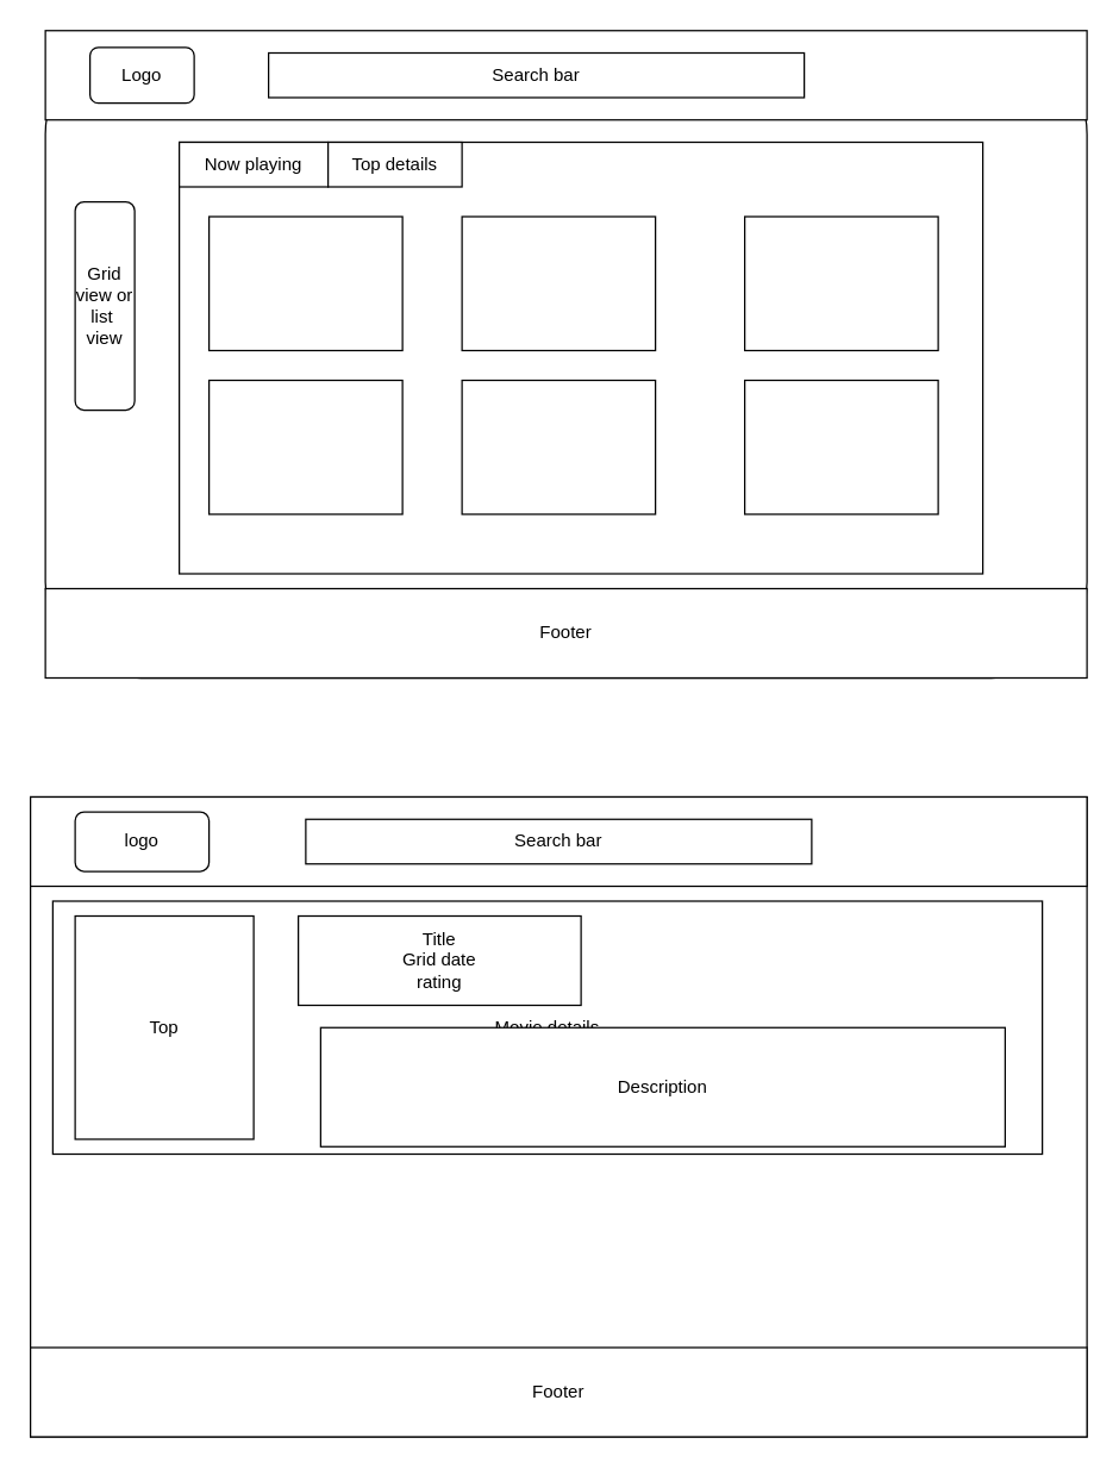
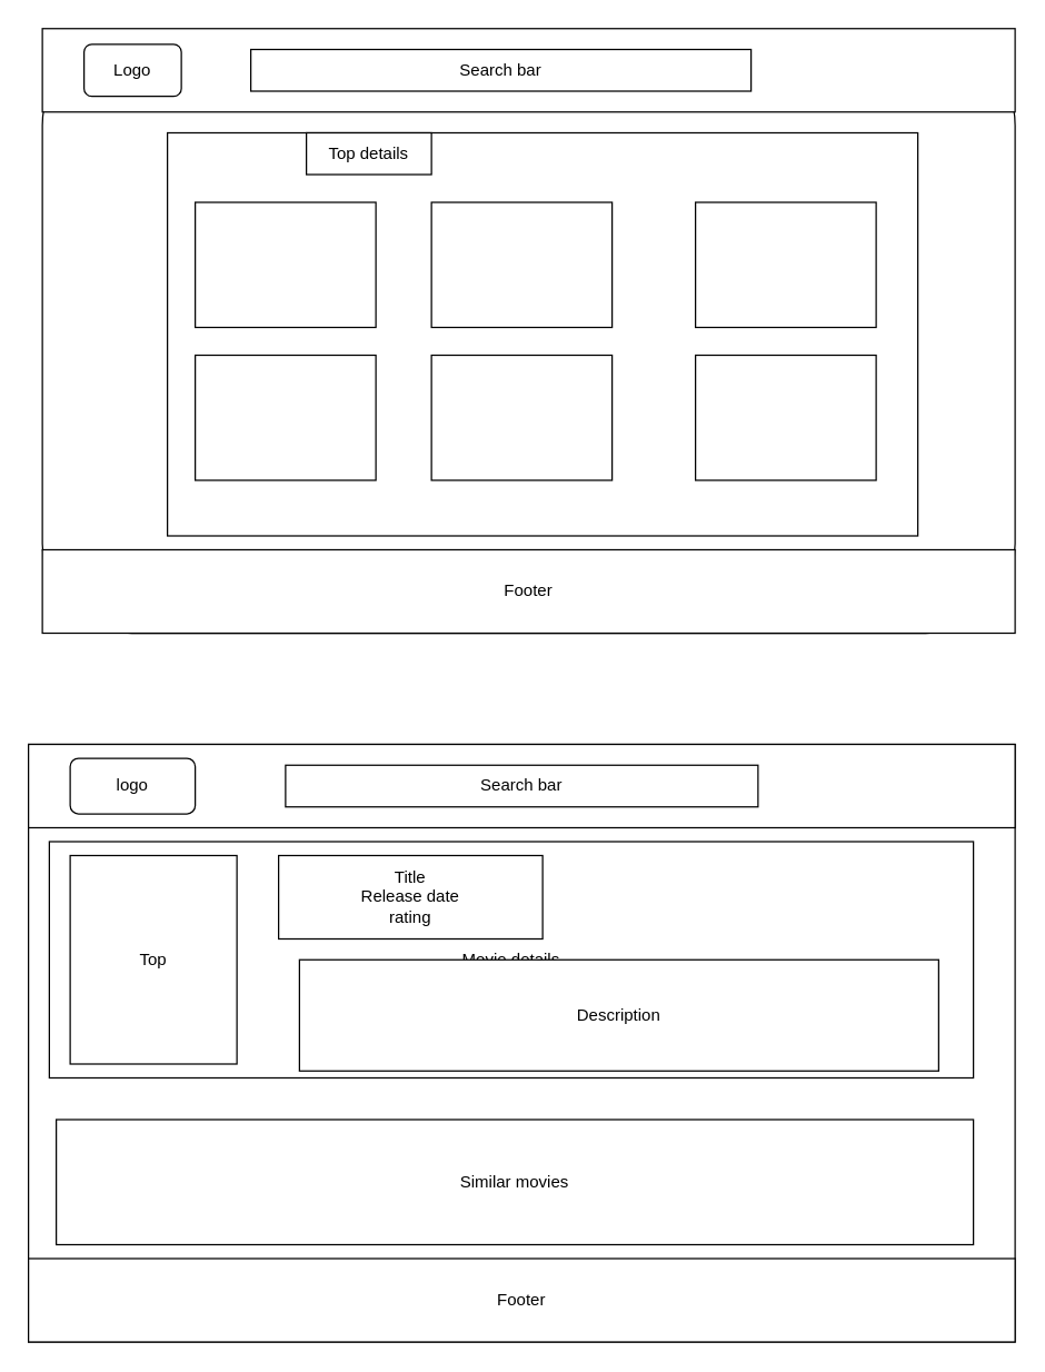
  <mxCell id="0" />
  <mxCell id="1" parent="0" />
  <mxCell id="2" value="" style="rounded=1;whiteSpace=wrap;html=1;" vertex="1" parent="1"><mxGeometry x="30" y="25" width="700" height="430" as="geometry" /></mxCell>
  <mxCell id="3" value="" style="rounded=0;whiteSpace=wrap;html=1;" vertex="1" parent="1"><mxGeometry x="30" y="20" width="700" height="60" as="geometry" /></mxCell>
  <mxCell id="4" value="Search bar" style="rounded=0;whiteSpace=wrap;html=1;" vertex="1" parent="1"><mxGeometry x="180" y="35" width="360" height="30" as="geometry" /></mxCell>
- <mxCell id="5" value="Grid&lt;br&gt;view or list&amp;nbsp;&lt;br&gt;view" style="rounded=1;whiteSpace=wrap;html=1;" vertex="1" parent="1"><mxGeometry x="50" y="135" width="40" height="140" as="geometry" /></mxCell>
  <mxCell id="6" value="" style="rounded=0;whiteSpace=wrap;html=1;" vertex="1" parent="1"><mxGeometry x="120" y="95" width="540" height="290" as="geometry" /></mxCell>
  <mxCell id="7" value="" style="rounded=0;whiteSpace=wrap;html=1;" vertex="1" parent="1"><mxGeometry x="20" y="535" width="710" height="430" as="geometry" /></mxCell>
  <mxCell id="8" value="" style="rounded=0;whiteSpace=wrap;html=1;" vertex="1" parent="1"><mxGeometry x="20" y="535" width="710" height="60" as="geometry" /></mxCell>
  <mxCell id="9" value="logo" style="rounded=1;whiteSpace=wrap;html=1;" vertex="1" parent="1"><mxGeometry x="50" y="545" width="90" height="40" as="geometry" /></mxCell>
+ <mxCell id="10" value="Similar movies" style="rounded=0;whiteSpace=wrap;html=1;" vertex="1" parent="1"><mxGeometry x="40" y="805" width="660" height="90" as="geometry" /></mxCell>
  <mxCell id="11" value="Footer" style="rounded=0;whiteSpace=wrap;html=1;" vertex="1" parent="1"><mxGeometry x="20" y="905" width="710" height="60" as="geometry" /></mxCell>
  <mxCell id="12" value="Footer" style="rounded=0;whiteSpace=wrap;html=1;" vertex="1" parent="1"><mxGeometry x="30" y="395" width="700" height="60" as="geometry" /></mxCell>
  <mxCell id="13" value="Movie details" style="rounded=0;whiteSpace=wrap;html=1;" vertex="1" parent="1"><mxGeometry x="35" y="605" width="665" height="170" as="geometry" /></mxCell>
  <mxCell id="14" value="Logo" style="rounded=1;whiteSpace=wrap;html=1;" vertex="1" parent="1"><mxGeometry x="60" y="31.25" width="70" height="37.5" as="geometry" /></mxCell>
- <mxCell id="15" value="Now playing" style="rounded=0;whiteSpace=wrap;html=1;" vertex="1" parent="1"><mxGeometry x="120" y="95" width="100" height="30" as="geometry" /></mxCell>
  <mxCell id="16" value="Top details" style="rounded=0;whiteSpace=wrap;html=1;" vertex="1" parent="1"><mxGeometry x="220" y="95" width="90" height="30" as="geometry" /></mxCell>
  <mxCell id="17" value="Top" style="rounded=0;whiteSpace=wrap;html=1;" vertex="1" parent="1"><mxGeometry x="50" y="615" width="120" height="150" as="geometry" /></mxCell>
  <mxCell id="18" value="Description" style="rounded=0;whiteSpace=wrap;html=1;" vertex="1" parent="1"><mxGeometry x="215" y="690" width="460" height="80" as="geometry" /></mxCell>
- <mxCell id="19" value="Title&lt;br&gt;Grid date&lt;br&gt;rating" style="rounded=0;whiteSpace=wrap;html=1;" vertex="1" parent="1"><mxGeometry x="200" y="615" width="190" height="60" as="geometry" /></mxCell>
+ <mxCell id="19" value="Title&lt;br&gt;Release date&lt;br&gt;rating" style="rounded=0;whiteSpace=wrap;html=1;" vertex="1" parent="1"><mxGeometry x="200" y="615" width="190" height="60" as="geometry" /></mxCell>
  <mxCell id="20" value="" style="rounded=0;whiteSpace=wrap;html=1;" vertex="1" parent="1"><mxGeometry x="140" y="145" width="130" height="90" as="geometry" /></mxCell>
  <mxCell id="21" value="" style="rounded=0;whiteSpace=wrap;html=1;" vertex="1" parent="1"><mxGeometry x="310" y="145" width="130" height="90" as="geometry" /></mxCell>
  <mxCell id="22" value="" style="rounded=0;whiteSpace=wrap;html=1;" vertex="1" parent="1"><mxGeometry x="500" y="145" width="130" height="90" as="geometry" /></mxCell>
  <mxCell id="23" value="" style="rounded=0;whiteSpace=wrap;html=1;" vertex="1" parent="1"><mxGeometry x="140" y="255" width="130" height="90" as="geometry" /></mxCell>
  <mxCell id="24" value="" style="rounded=0;whiteSpace=wrap;html=1;" vertex="1" parent="1"><mxGeometry x="310" y="255" width="130" height="90" as="geometry" /></mxCell>
  <mxCell id="25" value="" style="rounded=0;whiteSpace=wrap;html=1;" vertex="1" parent="1"><mxGeometry x="500" y="255" width="130" height="90" as="geometry" /></mxCell>
  <mxCell id="26" value="Search bar" style="rounded=0;whiteSpace=wrap;html=1;" vertex="1" parent="1"><mxGeometry x="205" y="550" width="340" height="30" as="geometry" /></mxCell>
